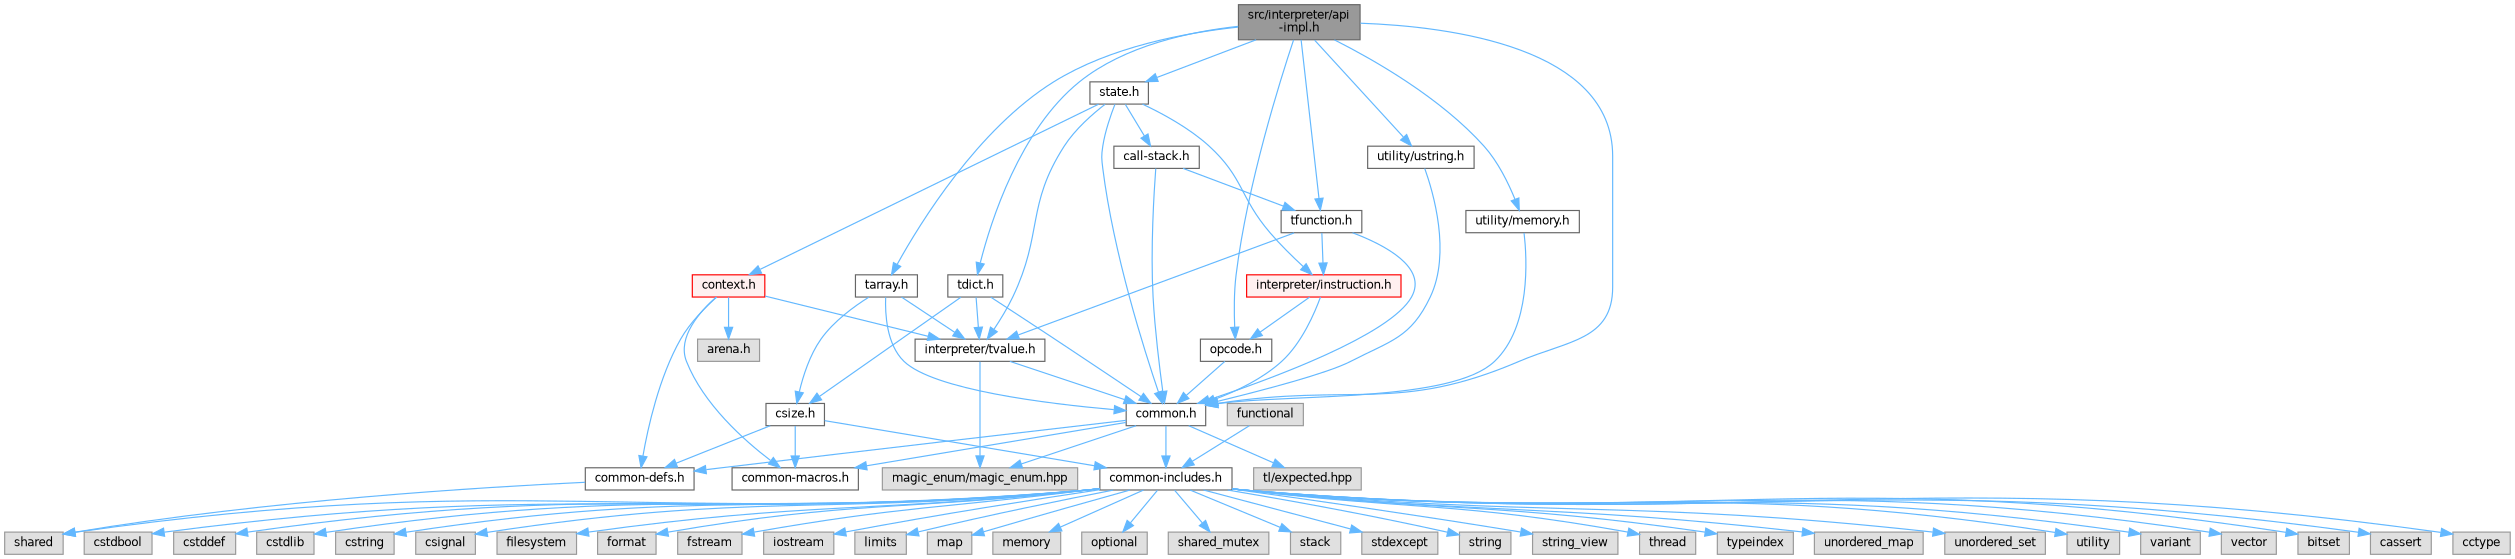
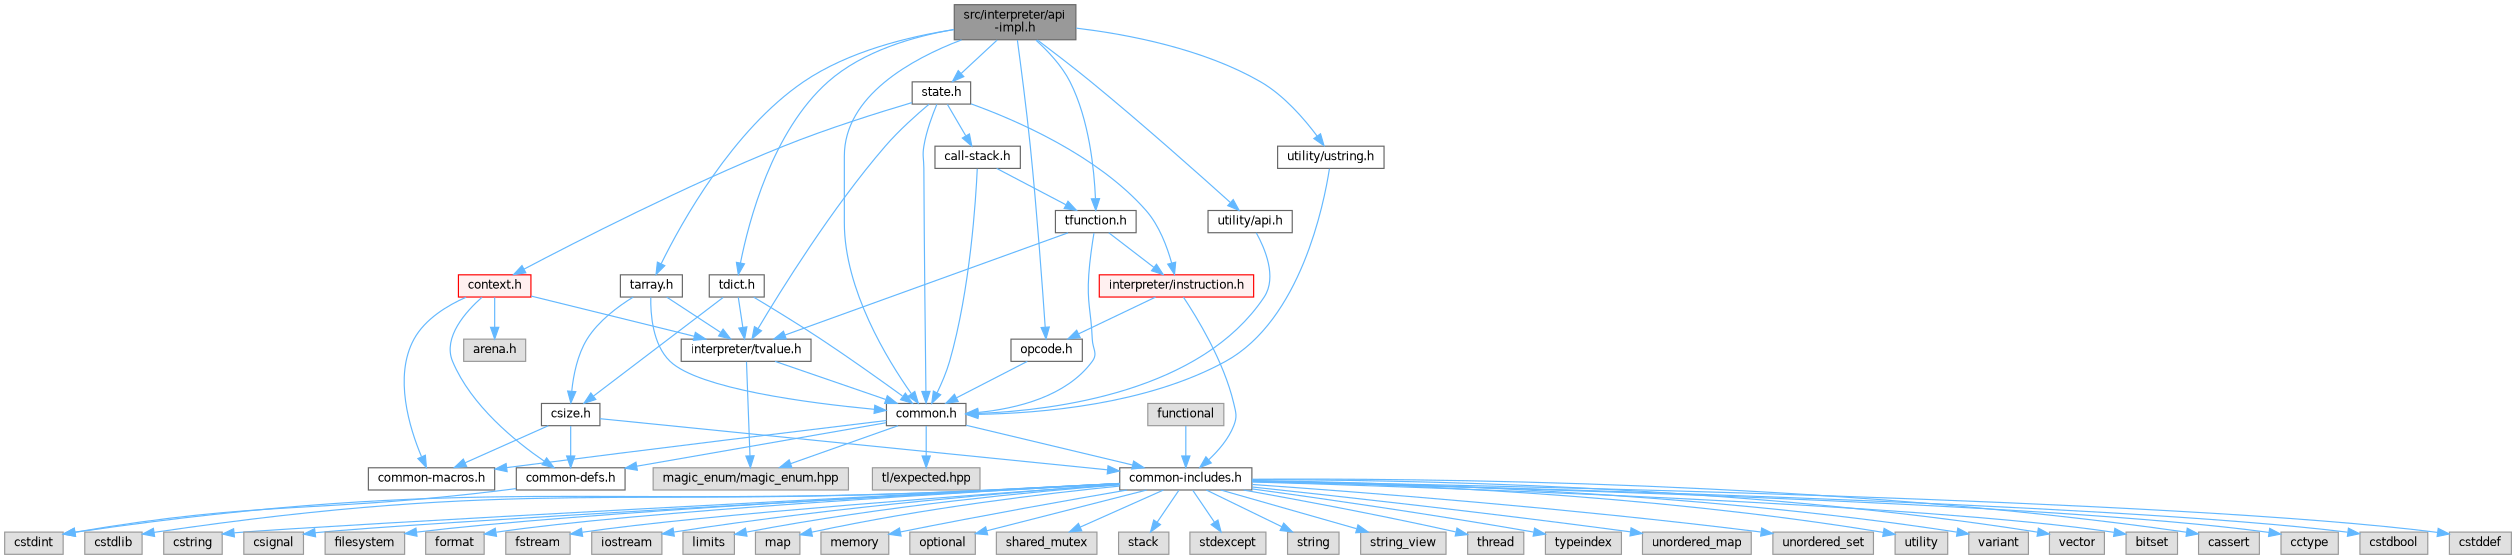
  digraph {
    node [color=grey60 fillcolor="#E0E0E0" fontname=Helvetica fontsize=10 shape=box style=filled]
    edge [color=steelblue1 fontname=Helvetica fontsize=10 labelfontname=Helvetica labelfontsize=10 style=solid]
    n1 [color=gray40 fillcolor=grey60 fontcolor=black height=0.2 label="src/interpreter/api\l-impl.h" width=0.4]
    n2 [color=grey40 fillcolor=white height=0.2 label="common.h" width=0.4]
    n3 [color=grey40 fillcolor=white height=0.2 label="opcode.h" width=0.4]
    n4 [color=grey40 fillcolor=white height=0.2 label="state.h" width=0.4]
    n5 [color=grey40 fillcolor=white height=0.2 label="tfunction.h" width=0.4]
    n6 [color=grey40 fillcolor=white height=0.2 label="tdict.h" width=0.4]
    n7 [color=grey40 fillcolor=white height=0.2 label="tarray.h" width=0.4]
    n8 [color=grey40 fillcolor=white height=0.2 label="utility/ustring.h" width=0.4]
-   n9 [color=grey40 fillcolor=white height=0.2 label="utility/memory.h" width=0.4]
+   n9 [color=grey40 fillcolor=white height=0.2 label="utility/api.h" width=0.4]
    n10 [height=0.2 label="tl/expected.hpp" width=0.4]
    n11 [height=0.2 label="magic_enum/magic_enum.hpp" width=0.4]
    n12 [color=grey40 fillcolor=white height=0.2 label="common-defs.h" width=0.4]
    n13 [color=grey40 fillcolor=white height=0.2 label="common-macros.h" width=0.4]
    n14 [color=grey40 fillcolor=white height=0.2 label="common-includes.h" width=0.4]
    n15 [color=red fillcolor="#FFF0F0" height=0.2 label="context.h" width=0.4]
    n16 [color=grey40 fillcolor=white height=0.2 label="interpreter/tvalue.h" width=0.4]
    n17 [color=grey40 fillcolor=white height=0.2 label="call-stack.h" width=0.4]
    n18 [color=red fillcolor="#FFF0F0" height=0.2 label="interpreter/instruction.h" width=0.4]
    n19 [color=grey40 fillcolor=white height=0.2 label="csize.h" width=0.4]
-   n20 [height=0.2 label=shared width=0.4]
+   n20 [height=0.2 label=cstdint width=0.4]
    n21 [height=0.2 label=bitset width=0.4]
    n22 [height=0.2 label=cassert width=0.4]
    n23 [height=0.2 label=cctype width=0.4]
    n24 [height=0.2 label=cstdbool width=0.4]
    n25 [height=0.2 label=cstddef width=0.4]
    n26 [height=0.2 label=cstdlib width=0.4]
    n27 [height=0.2 label=cstring width=0.4]
    n28 [height=0.2 label=csignal width=0.4]
    n29 [height=0.2 label=filesystem width=0.4]
    n30 [height=0.2 label=format width=0.4]
    n31 [height=0.2 label=fstream width=0.4]
    n32 [height=0.2 label=iostream width=0.4]
    n33 [height=0.2 label=limits width=0.4]
    n34 [height=0.2 label=map width=0.4]
    n35 [height=0.2 label=memory width=0.4]
    n36 [height=0.2 label=optional width=0.4]
    n37 [height=0.2 label=shared_mutex width=0.4]
    n38 [height=0.2 label=stack width=0.4]
    n39 [height=0.2 label=stdexcept width=0.4]
    n40 [height=0.2 label=string width=0.4]
    n41 [height=0.2 label=string_view width=0.4]
    n42 [height=0.2 label=thread width=0.4]
    n43 [height=0.2 label=typeindex width=0.4]
    n44 [height=0.2 label=unordered_map width=0.4]
    n45 [height=0.2 label=unordered_set width=0.4]
    n46 [height=0.2 label=utility width=0.4]
    n47 [height=0.2 label=variant width=0.4]
    n48 [height=0.2 label=vector width=0.4]
    n49 [height=0.2 label=functional width=0.4]
    n50 [height=0.2 label="arena.h" width=0.4]
    n1 -> n2
    n1 -> n3
    n1 -> n4
    n1 -> n5
    n1 -> n6
    n1 -> n7
    n1 -> n8
    n1 -> n9
    n2 -> n10
    n2 -> n11
    n2 -> n12
    n2 -> n13
    n2 -> n14
    n3 -> n2
    n4 -> n2
    n4 -> n15
    n4 -> n16
    n4 -> n17
    n4 -> n18
    n5 -> n2
    n5 -> n16
    n5 -> n18
    n6 -> n2
    n6 -> n16
    n6 -> n19
    n7 -> n2
    n7 -> n16
    n7 -> n19
    n8 -> n2
    n9 -> n2
    n12 -> n20
    n14 -> n20
    n14 -> n21
    n14 -> n22
    n14 -> n23
    n14 -> n24
    n14 -> n25
    n14 -> n26
    n14 -> n27
    n14 -> n28
    n14 -> n29
    n14 -> n30
    n14 -> n31
    n14 -> n32
    n14 -> n33
    n14 -> n34
    n14 -> n35
    n14 -> n36
    n14 -> n37
    n14 -> n38
    n14 -> n39
    n14 -> n40
    n14 -> n41
    n14 -> n42
    n14 -> n43
    n14 -> n44
    n14 -> n45
    n14 -> n46
    n14 -> n47
    n14 -> n48
    n15 -> n12
    n15 -> n13
    n15 -> n16
    n15 -> n50
    n16 -> n2
    n16 -> n11
    n17 -> n2
    n17 -> n5
-   n18 -> n2
+   n18 -> n14
    n18 -> n3
    n19 -> n12
    n19 -> n13
    n19 -> n14
    n49 -> n14
  }
